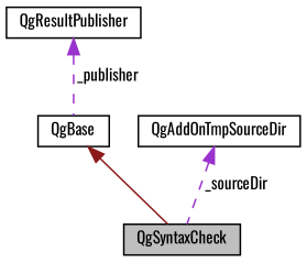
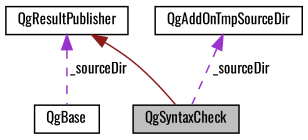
  digraph {
    fontname=Oswald
    node [color=black fillcolor=white fontname=Oswald fontsize=10 shape=record style=filled]
    edge [color=darkorchid3 dir=back fontname=Oswald fontsize=10 labelfontname=Helvetica labelfontsize=10 style=dashed]
    n1 [fillcolor=grey75 fontcolor=black height=0.2 label=QgSyntaxCheck width=0.4]
    n2 [height=0.2 label=QgBase width=0.4]
    n3 [height=0.2 label=QgResultPublisher width=0.4]
    n4 [height=0.2 label=QgAddOnTmpSourceDir width=0.4]
-   n2 -> n1 [color=firebrick4 style=solid]
-   n3 -> n2 [label=" _publisher"]
+   n3 -> n1 [color=firebrick4 style=solid]
+   n3 -> n2 [label=" _sourceDir"]
    n4 -> n1 [label=" _sourceDir"]
  }
